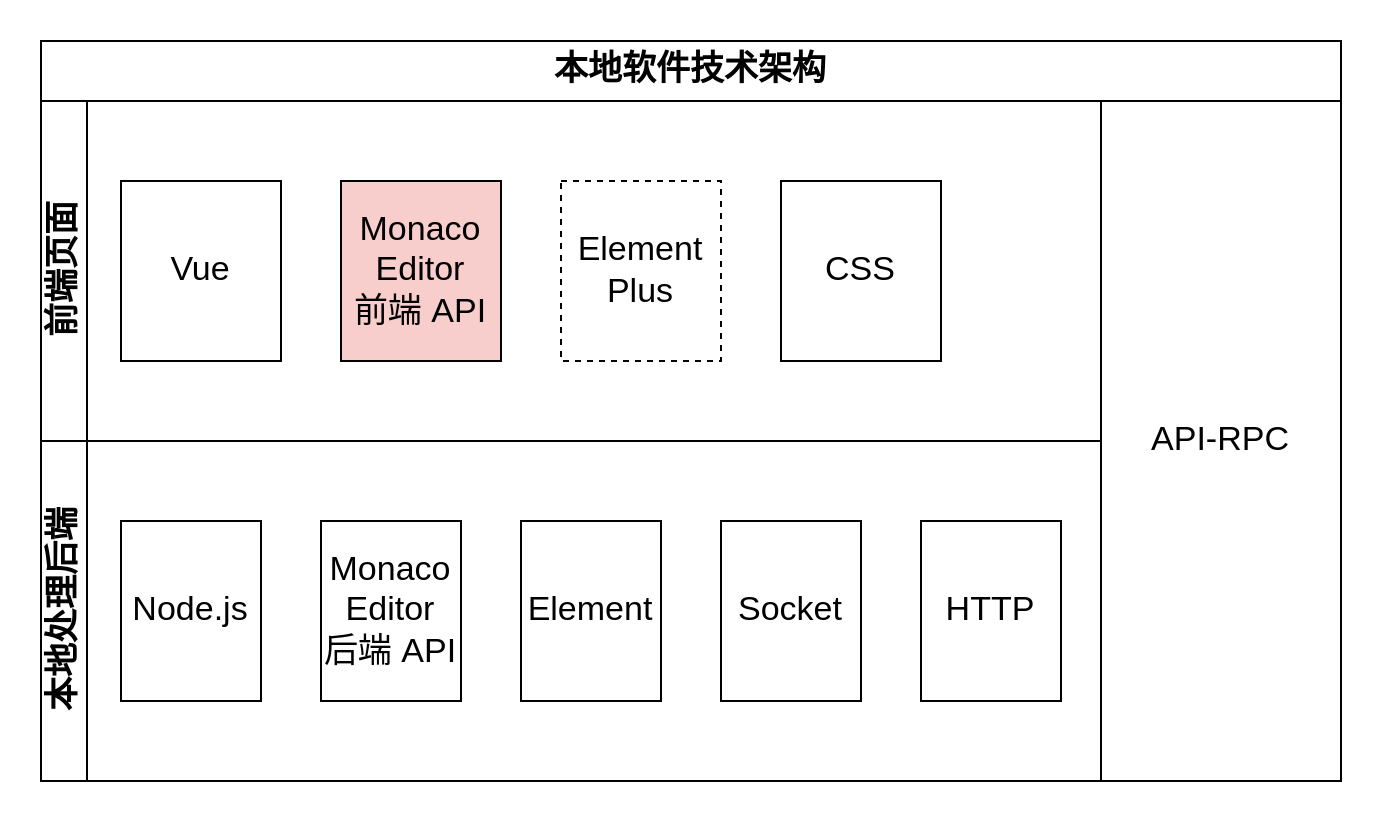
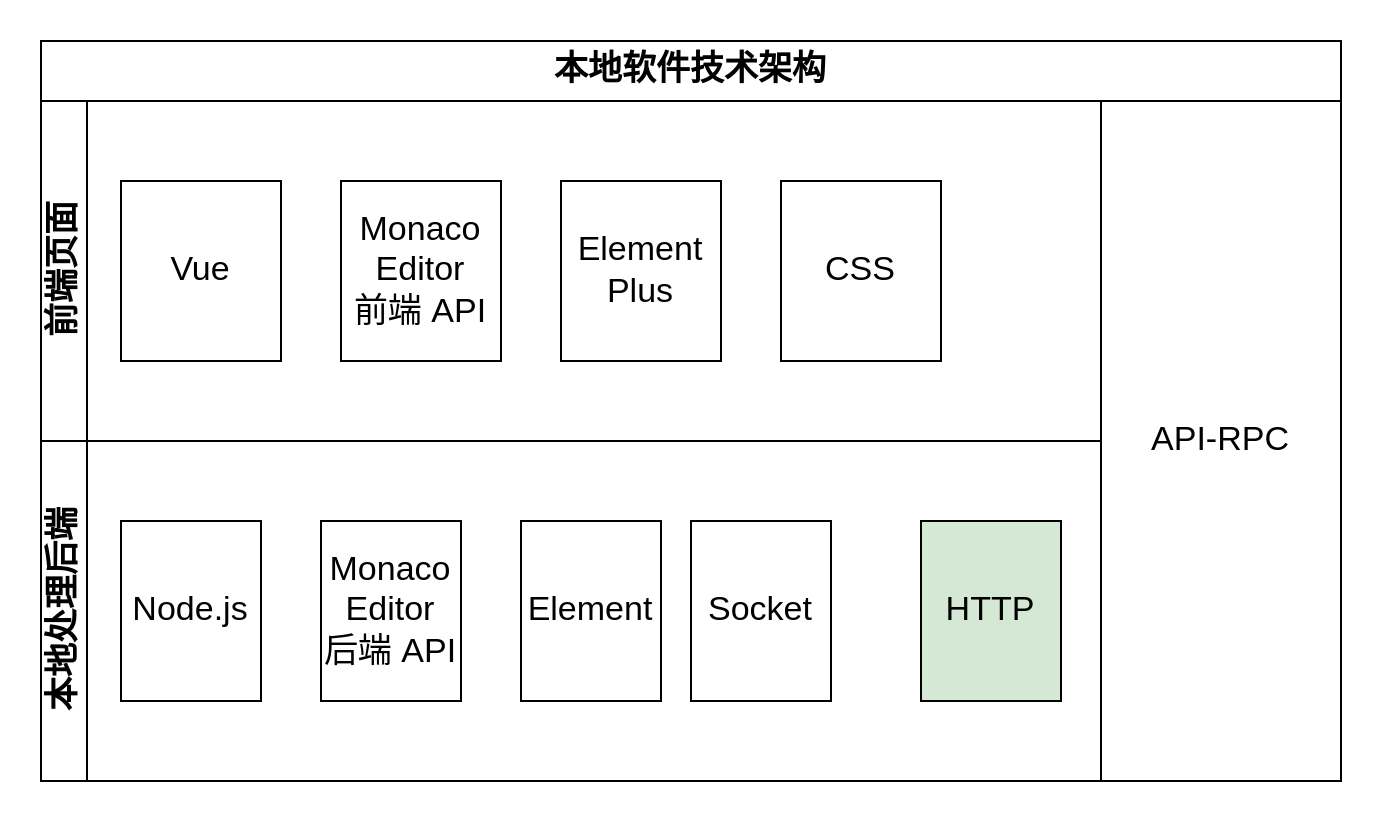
  <mxCell id="0" />
  <mxCell id="1" parent="0" />
  <mxCell id="2" value="本地软件技术架构" style="swimlane;whiteSpace=wrap;html=1;startSize=30;fontSize=17;" parent="1" vertex="1"><mxGeometry x="20" y="20" width="650" height="370" as="geometry" /></mxCell>
  <mxCell id="3" value="前端页面" style="swimlane;horizontal=0;whiteSpace=wrap;html=1;fontSize=17;" parent="2" vertex="1"><mxGeometry y="30" width="530" height="170" as="geometry" /></mxCell>
  <mxCell id="4" value="Vue" style="rounded=0;whiteSpace=wrap;html=1;fontSize=17;" parent="3" vertex="1"><mxGeometry x="40" y="40" width="80" height="90" as="geometry" /></mxCell>
- <mxCell id="5" value="Monaco Editor&lt;br style=&quot;font-size: 17px;&quot;&gt;前端 API" style="rounded=0;whiteSpace=wrap;html=1;fontSize=17;fillColor=#f8cecc;" parent="3" vertex="1"><mxGeometry x="150" y="40" width="80" height="90" as="geometry" /></mxCell>
- <mxCell id="6" value="Element Plus" style="rounded=0;whiteSpace=wrap;html=1;fontSize=17;dashed=1;" parent="3" vertex="1"><mxGeometry x="260" y="40" width="80" height="90" as="geometry" /></mxCell>
+ <mxCell id="5" value="Monaco Editor&lt;br style=&quot;font-size: 17px;&quot;&gt;前端 API" style="rounded=0;whiteSpace=wrap;html=1;fontSize=17;" parent="3" vertex="1"><mxGeometry x="150" y="40" width="80" height="90" as="geometry" /></mxCell>
+ <mxCell id="6" value="Element Plus" style="rounded=0;whiteSpace=wrap;html=1;fontSize=17;" parent="3" vertex="1"><mxGeometry x="260" y="40" width="80" height="90" as="geometry" /></mxCell>
  <mxCell id="7" value="CSS" style="rounded=0;whiteSpace=wrap;html=1;fontSize=17;" parent="3" vertex="1"><mxGeometry x="370" y="40" width="80" height="90" as="geometry" /></mxCell>
  <mxCell id="8" value="本地处理后端" style="swimlane;horizontal=0;whiteSpace=wrap;html=1;fontSize=17;" parent="2" vertex="1"><mxGeometry y="200" width="530" height="170" as="geometry" /></mxCell>
  <mxCell id="9" value="Node.js" style="rounded=0;whiteSpace=wrap;html=1;fontSize=17;" parent="8" vertex="1"><mxGeometry x="40" y="40" width="70" height="90" as="geometry" /></mxCell>
  <mxCell id="10" value="Monaco Editor&lt;br style=&quot;font-size: 17px;&quot;&gt;后端 API" style="rounded=0;whiteSpace=wrap;html=1;fontSize=17;" parent="8" vertex="1"><mxGeometry x="140" y="40" width="70" height="90" as="geometry" /></mxCell>
  <mxCell id="11" value="Element" style="rounded=0;whiteSpace=wrap;html=1;fontSize=17;" parent="8" vertex="1"><mxGeometry x="240" y="40" width="70" height="90" as="geometry" /></mxCell>
- <mxCell id="12" value="Socket" style="rounded=0;whiteSpace=wrap;html=1;fontSize=17;" parent="8" vertex="1"><mxGeometry x="340" y="40" width="70" height="90" as="geometry" /></mxCell>
- <mxCell id="13" value="HTTP" style="rounded=0;whiteSpace=wrap;html=1;fontSize=17;" parent="8" vertex="1"><mxGeometry x="440" y="40" width="70" height="90" as="geometry" /></mxCell>
+ <mxCell id="12" value="Socket" style="rounded=0;whiteSpace=wrap;html=1;fontSize=17;" parent="8" vertex="1"><mxGeometry x="325" y="40" width="70" height="90" as="geometry" /></mxCell>
+ <mxCell id="13" value="HTTP" style="rounded=0;whiteSpace=wrap;html=1;fontSize=17;fillColor=#d5e8d4;" parent="8" vertex="1"><mxGeometry x="440" y="40" width="70" height="90" as="geometry" /></mxCell>
  <mxCell id="14" value="API-RPC" style="rounded=0;whiteSpace=wrap;html=1;fontSize=17;" parent="2" vertex="1"><mxGeometry x="530" y="30" width="120" height="340" as="geometry" /></mxCell>
